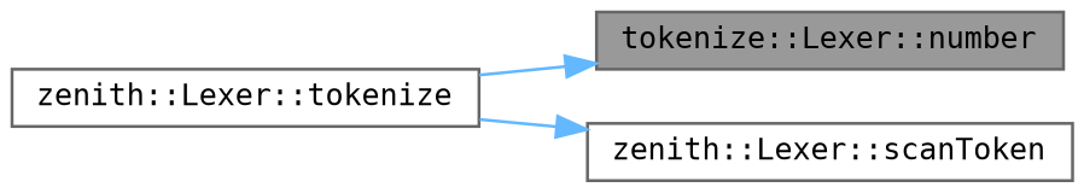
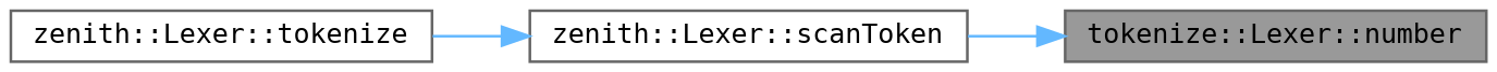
  digraph {
    fontname="DejaVu Sans Mono"
    rankdir=RL
    node [color=grey40 fillcolor=white fontname="DejaVu Sans Mono" fontsize=10 shape=box style=filled]
    edge [color=steelblue1 dir=back fontname="DejaVu Sans Mono" fontsize=10 labelfontname=Helvetica labelfontsize=10 style=solid]
    n1 [color=gray40 fillcolor=grey60 fontcolor=black height=0.2 label="tokenize::Lexer::number" width=0.4]
    n2 [height=0.2 label="zenith::Lexer::scanToken" width=0.4]
    n3 [height=0.2 label="zenith::Lexer::tokenize" width=0.4]
-   n1 -> n3
+   n1 -> n2
    n2 -> n3
  }
